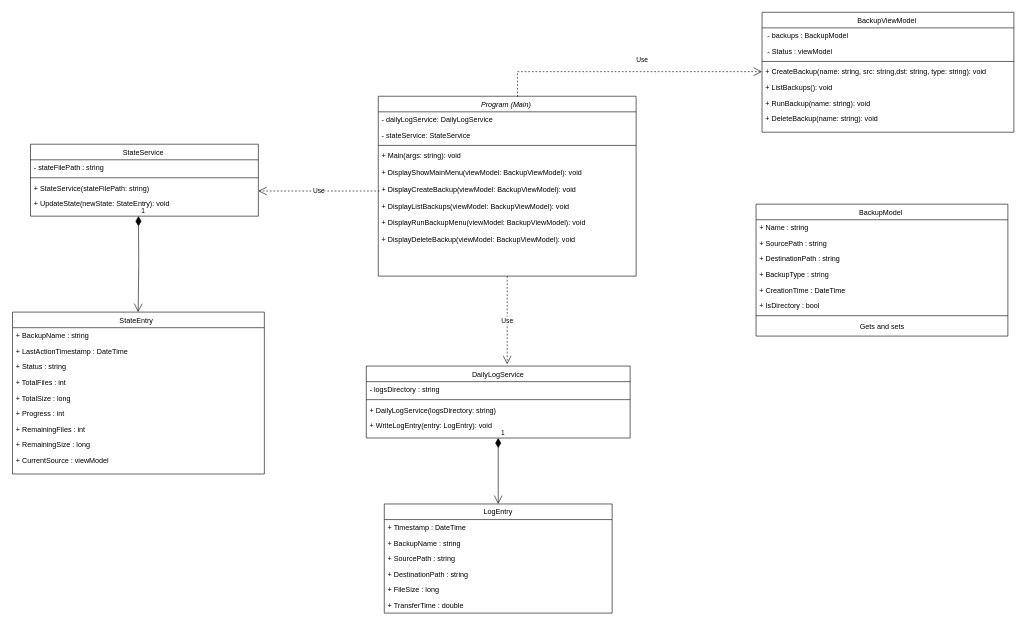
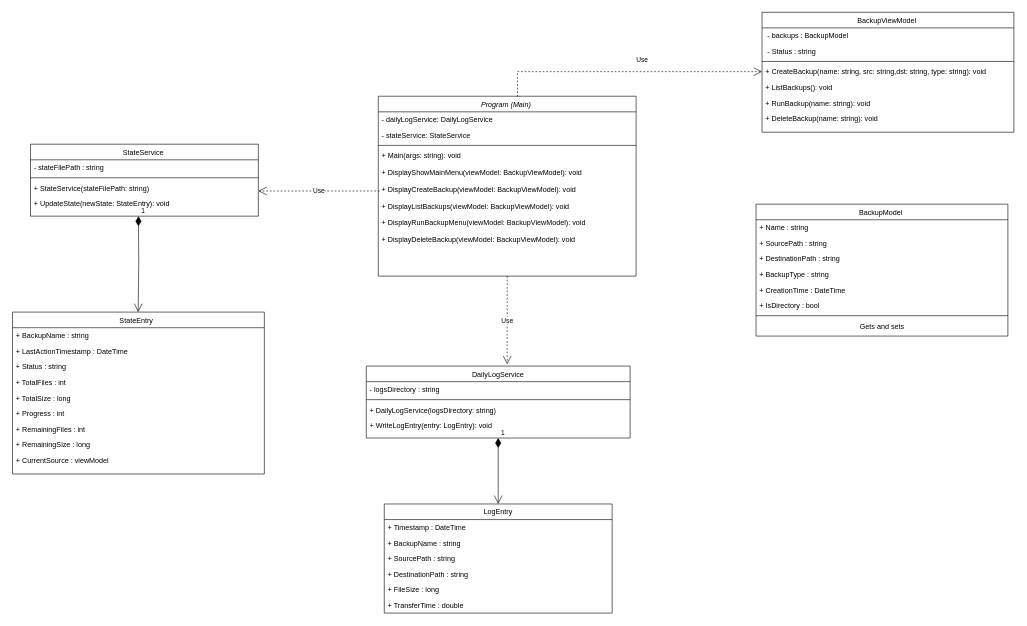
  <mxCell id="0" />
  <mxCell id="1" parent="0" />
  <mxCell id="2" value="Program (Main) " style="swimlane;fontStyle=2;align=center;verticalAlign=top;childLayout=stackLayout;horizontal=1;startSize=26;horizontalStack=0;resizeParent=1;resizeLast=0;collapsible=1;marginBottom=0;rounded=0;shadow=0;strokeWidth=1;" parent="1" vertex="1"><mxGeometry x="630" y="160" width="430" height="300" as="geometry"><mxRectangle x="230" y="140" width="160" height="26" as="alternateBounds" /></mxGeometry></mxCell>
  <mxCell id="3" value="- dailyLogService: DailyLogService " style="text;align=left;verticalAlign=top;spacingLeft=4;spacingRight=4;overflow=hidden;rotatable=0;points=[[0,0.5],[1,0.5]];portConstraint=eastwest;" parent="2" vertex="1"><mxGeometry y="26" width="430" height="26" as="geometry" /></mxCell>
  <mxCell id="4" value="- stateService: StateService " style="text;align=left;verticalAlign=top;spacingLeft=4;spacingRight=4;overflow=hidden;rotatable=0;points=[[0,0.5],[1,0.5]];portConstraint=eastwest;rounded=0;shadow=0;html=0;" parent="2" vertex="1"><mxGeometry y="52" width="430" height="26" as="geometry" /></mxCell>
  <mxCell id="5" value="" style="line;html=1;strokeWidth=1;align=left;verticalAlign=middle;spacingTop=-1;spacingLeft=3;spacingRight=3;rotatable=0;labelPosition=right;points=[];portConstraint=eastwest;" parent="2" vertex="1"><mxGeometry y="78" width="430" height="8" as="geometry" /></mxCell>
  <mxCell id="6" value="+ Main(args: string): void&#10;&#10;+ DisplayShowMainMenu(viewModel: BackupViewModel): void&#10;  &#10;+ DisplayCreateBackup(viewModel: BackupViewModel): void&#10;&#10;+ DisplayListBackups(viewModel: BackupViewModel): void&#10; &#10;+ DisplayRunBackupMenu(viewModel: BackupViewModel): void &#10;  &#10;+ DisplayDeleteBackup(viewModel: BackupViewModel): void   " style="text;align=left;verticalAlign=top;spacingLeft=4;spacingRight=4;overflow=hidden;rotatable=0;points=[[0,0.5],[1,0.5]];portConstraint=eastwest;" parent="2" vertex="1"><mxGeometry y="86" width="430" height="174" as="geometry" /></mxCell>
  <mxCell id="7" value=" LogEntry " style="swimlane;fontStyle=0;align=center;verticalAlign=top;childLayout=stackLayout;horizontal=1;startSize=26;horizontalStack=0;resizeParent=1;resizeLast=0;collapsible=1;marginBottom=0;rounded=0;shadow=0;strokeWidth=1;" parent="1" vertex="1"><mxGeometry x="640" y="840" width="380" height="182" as="geometry"><mxRectangle x="130" y="380" width="160" height="26" as="alternateBounds" /></mxGeometry></mxCell>
  <mxCell id="8" value="+ Timestamp : DateTime " style="text;align=left;verticalAlign=top;spacingLeft=4;spacingRight=4;overflow=hidden;rotatable=0;points=[[0,0.5],[1,0.5]];portConstraint=eastwest;" parent="7" vertex="1"><mxGeometry y="26" width="380" height="26" as="geometry" /></mxCell>
  <mxCell id="9" value="+ BackupName : string  " style="text;align=left;verticalAlign=top;spacingLeft=4;spacingRight=4;overflow=hidden;rotatable=0;points=[[0,0.5],[1,0.5]];portConstraint=eastwest;rounded=0;shadow=0;html=0;" parent="7" vertex="1"><mxGeometry y="52" width="380" height="26" as="geometry" /></mxCell>
  <mxCell id="10" value="+ SourcePath : string " style="text;align=left;verticalAlign=top;spacingLeft=4;spacingRight=4;overflow=hidden;rotatable=0;points=[[0,0.5],[1,0.5]];portConstraint=eastwest;fontStyle=0" parent="7" vertex="1"><mxGeometry y="78" width="380" height="26" as="geometry" /></mxCell>
  <mxCell id="11" value="+ DestinationPath : string&#10; " style="text;align=left;verticalAlign=top;spacingLeft=4;spacingRight=4;overflow=hidden;rotatable=0;points=[[0,0.5],[1,0.5]];portConstraint=eastwest;" parent="7" vertex="1"><mxGeometry y="104" width="380" height="26" as="geometry" /></mxCell>
  <mxCell id="12" value="+ FileSize : long" style="text;align=left;verticalAlign=top;spacingLeft=4;spacingRight=4;overflow=hidden;rotatable=0;points=[[0,0.5],[1,0.5]];portConstraint=eastwest;" vertex="1" parent="7"><mxGeometry y="130" width="380" height="26" as="geometry" /></mxCell>
  <mxCell id="13" value="+ TransferTime : double" style="text;align=left;verticalAlign=top;spacingLeft=4;spacingRight=4;overflow=hidden;rotatable=0;points=[[0,0.5],[1,0.5]];portConstraint=eastwest;" vertex="1" parent="7"><mxGeometry y="156" width="380" height="26" as="geometry" /></mxCell>
  <mxCell id="14" value="DailyLogService" style="swimlane;fontStyle=0;align=center;verticalAlign=top;childLayout=stackLayout;horizontal=1;startSize=26;horizontalStack=0;resizeParent=1;resizeLast=0;collapsible=1;marginBottom=0;rounded=0;shadow=0;strokeWidth=1;" parent="1" vertex="1"><mxGeometry x="610" y="610" width="440" height="120" as="geometry"><mxRectangle x="340" y="380" width="170" height="26" as="alternateBounds" /></mxGeometry></mxCell>
  <mxCell id="15" value="- logsDirectory : string " style="text;align=left;verticalAlign=top;spacingLeft=4;spacingRight=4;overflow=hidden;rotatable=0;points=[[0,0.5],[1,0.5]];portConstraint=eastwest;" parent="14" vertex="1"><mxGeometry y="26" width="440" height="26" as="geometry" /></mxCell>
  <mxCell id="16" value="" style="line;html=1;strokeWidth=1;align=left;verticalAlign=middle;spacingTop=-1;spacingLeft=3;spacingRight=3;rotatable=0;labelPosition=right;points=[];portConstraint=eastwest;" parent="14" vertex="1"><mxGeometry y="52" width="440" height="8" as="geometry" /></mxCell>
  <mxCell id="17" value="+ DailyLogService(logsDirectory: string)  " style="text;align=left;verticalAlign=top;spacingLeft=4;spacingRight=4;overflow=hidden;rotatable=0;points=[[0,0.5],[1,0.5]];portConstraint=eastwest;" vertex="1" parent="14"><mxGeometry y="60" width="440" height="26" as="geometry" /></mxCell>
  <mxCell id="18" value="+ WriteLogEntry(entry: LogEntry): void  " style="text;align=left;verticalAlign=top;spacingLeft=4;spacingRight=4;overflow=hidden;rotatable=0;points=[[0,0.5],[1,0.5]];portConstraint=eastwest;" vertex="1" parent="14"><mxGeometry y="86" width="440" height="26" as="geometry" /></mxCell>
  <mxCell id="19" value="BackupViewModel " style="swimlane;fontStyle=0;align=center;verticalAlign=top;childLayout=stackLayout;horizontal=1;startSize=26;horizontalStack=0;resizeParent=1;resizeLast=0;collapsible=1;marginBottom=0;rounded=0;shadow=0;strokeWidth=1;" parent="1" vertex="1"><mxGeometry x="1270" y="20" width="420" height="200" as="geometry"><mxRectangle x="550" y="140" width="160" height="26" as="alternateBounds" /></mxGeometry></mxCell>
  <mxCell id="20" value=" - backups : BackupModel " style="text;align=left;verticalAlign=top;spacingLeft=4;spacingRight=4;overflow=hidden;rotatable=0;points=[[0,0.5],[1,0.5]];portConstraint=eastwest;" parent="19" vertex="1"><mxGeometry y="26" width="420" height="26" as="geometry" /></mxCell>
- <mxCell id="21" value=" - Status : viewModel " style="text;align=left;verticalAlign=top;spacingLeft=4;spacingRight=4;overflow=hidden;rotatable=0;points=[[0,0.5],[1,0.5]];portConstraint=eastwest;rounded=0;shadow=0;html=0;" parent="19" vertex="1"><mxGeometry y="52" width="420" height="26" as="geometry" /></mxCell>
+ <mxCell id="21" value=" - Status : string " style="text;align=left;verticalAlign=top;spacingLeft=4;spacingRight=4;overflow=hidden;rotatable=0;points=[[0,0.5],[1,0.5]];portConstraint=eastwest;rounded=0;shadow=0;html=0;" parent="19" vertex="1"><mxGeometry y="52" width="420" height="26" as="geometry" /></mxCell>
  <mxCell id="22" value="" style="line;html=1;strokeWidth=1;align=left;verticalAlign=middle;spacingTop=-1;spacingLeft=3;spacingRight=3;rotatable=0;labelPosition=right;points=[];portConstraint=eastwest;" parent="19" vertex="1"><mxGeometry y="78" width="420" height="8" as="geometry" /></mxCell>
  <mxCell id="23" value="+ CreateBackup(name: string, src: string,dst: string, type: string): void " style="text;align=left;verticalAlign=top;spacingLeft=4;spacingRight=4;overflow=hidden;rotatable=0;points=[[0,0.5],[1,0.5]];portConstraint=eastwest;rounded=0;shadow=0;html=0;" parent="19" vertex="1"><mxGeometry y="86" width="420" height="26" as="geometry" /></mxCell>
  <mxCell id="24" value="+ ListBackups(): void" style="text;align=left;verticalAlign=top;spacingLeft=4;spacingRight=4;overflow=hidden;rotatable=0;points=[[0,0.5],[1,0.5]];portConstraint=eastwest;rounded=0;shadow=0;html=0;" parent="19" vertex="1"><mxGeometry y="112" width="420" height="26" as="geometry" /></mxCell>
  <mxCell id="25" value="+ RunBackup(name: string): void  " style="text;align=left;verticalAlign=top;spacingLeft=4;spacingRight=4;overflow=hidden;rotatable=0;points=[[0,0.5],[1,0.5]];portConstraint=eastwest;rounded=0;shadow=0;html=0;" parent="19" vertex="1"><mxGeometry y="138" width="420" height="26" as="geometry" /></mxCell>
  <mxCell id="26" value="+ DeleteBackup(name: string): void " style="text;align=left;verticalAlign=top;spacingLeft=4;spacingRight=4;overflow=hidden;rotatable=0;points=[[0,0.5],[1,0.5]];portConstraint=eastwest;" parent="19" vertex="1"><mxGeometry y="164" width="420" height="26" as="geometry" /></mxCell>
  <mxCell id="27" value="BackupModel " style="swimlane;fontStyle=0;align=center;verticalAlign=top;childLayout=stackLayout;horizontal=1;startSize=26;horizontalStack=0;resizeParent=1;resizeLast=0;collapsible=1;marginBottom=0;rounded=0;shadow=0;strokeWidth=1;" vertex="1" parent="1"><mxGeometry x="1260" y="340" width="420" height="220" as="geometry"><mxRectangle x="550" y="140" width="160" height="26" as="alternateBounds" /></mxGeometry></mxCell>
  <mxCell id="28" value="+ Name : string" style="text;align=left;verticalAlign=top;spacingLeft=4;spacingRight=4;overflow=hidden;rotatable=0;points=[[0,0.5],[1,0.5]];portConstraint=eastwest;" vertex="1" parent="27"><mxGeometry y="26" width="420" height="26" as="geometry" /></mxCell>
  <mxCell id="29" value="+ SourcePath : string&#10; " style="text;align=left;verticalAlign=top;spacingLeft=4;spacingRight=4;overflow=hidden;rotatable=0;points=[[0,0.5],[1,0.5]];portConstraint=eastwest;rounded=0;shadow=0;html=0;" vertex="1" parent="27"><mxGeometry y="52" width="420" height="26" as="geometry" /></mxCell>
  <mxCell id="30" value="+ DestinationPath : string " style="text;align=left;verticalAlign=top;spacingLeft=4;spacingRight=4;overflow=hidden;rotatable=0;points=[[0,0.5],[1,0.5]];portConstraint=eastwest;rounded=0;shadow=0;html=0;" vertex="1" parent="27"><mxGeometry y="78" width="420" height="26" as="geometry" /></mxCell>
  <mxCell id="31" value="+ BackupType : string " style="text;align=left;verticalAlign=top;spacingLeft=4;spacingRight=4;overflow=hidden;rotatable=0;points=[[0,0.5],[1,0.5]];portConstraint=eastwest;rounded=0;shadow=0;html=0;" vertex="1" parent="27"><mxGeometry y="104" width="420" height="26" as="geometry" /></mxCell>
  <mxCell id="32" value="+ CreationTime : DateTime  " style="text;align=left;verticalAlign=top;spacingLeft=4;spacingRight=4;overflow=hidden;rotatable=0;points=[[0,0.5],[1,0.5]];portConstraint=eastwest;rounded=0;shadow=0;html=0;" vertex="1" parent="27"><mxGeometry y="130" width="420" height="26" as="geometry" /></mxCell>
  <mxCell id="33" value="+ IsDirectory : bool  " style="text;align=left;verticalAlign=top;spacingLeft=4;spacingRight=4;overflow=hidden;rotatable=0;points=[[0,0.5],[1,0.5]];portConstraint=eastwest;" vertex="1" parent="27"><mxGeometry y="156" width="420" height="26" as="geometry" /></mxCell>
  <mxCell id="34" value="" style="line;html=1;strokeWidth=1;align=left;verticalAlign=middle;spacingTop=-1;spacingLeft=3;spacingRight=3;rotatable=0;labelPosition=right;points=[];portConstraint=eastwest;" vertex="1" parent="27"><mxGeometry y="182" width="420" height="8" as="geometry" /></mxCell>
  <mxCell id="35" value="Gets and sets" style="text;html=1;align=center;verticalAlign=middle;resizable=0;points=[];autosize=1;strokeColor=none;fillColor=none;" vertex="1" parent="27"><mxGeometry y="190" width="420" height="30" as="geometry" /></mxCell>
  <mxCell id="36" value="StateService " style="swimlane;fontStyle=0;align=center;verticalAlign=top;childLayout=stackLayout;horizontal=1;startSize=26;horizontalStack=0;resizeParent=1;resizeLast=0;collapsible=1;marginBottom=0;rounded=0;shadow=0;strokeWidth=1;" vertex="1" parent="1"><mxGeometry x="50" y="240" width="380" height="120" as="geometry"><mxRectangle x="130" y="380" width="160" height="26" as="alternateBounds" /></mxGeometry></mxCell>
  <mxCell id="37" value="- stateFilePath : string" style="text;align=left;verticalAlign=top;spacingLeft=4;spacingRight=4;overflow=hidden;rotatable=0;points=[[0,0.5],[1,0.5]];portConstraint=eastwest;" vertex="1" parent="36"><mxGeometry y="26" width="380" height="26" as="geometry" /></mxCell>
  <mxCell id="38" value="" style="line;html=1;strokeWidth=1;align=left;verticalAlign=middle;spacingTop=-1;spacingLeft=3;spacingRight=3;rotatable=0;labelPosition=right;points=[];portConstraint=eastwest;" vertex="1" parent="36"><mxGeometry y="52" width="380" height="8" as="geometry" /></mxCell>
  <mxCell id="39" value="+ StateService(stateFilePath: string) " style="text;align=left;verticalAlign=top;spacingLeft=4;spacingRight=4;overflow=hidden;rotatable=0;points=[[0,0.5],[1,0.5]];portConstraint=eastwest;rounded=0;shadow=0;html=0;" vertex="1" parent="36"><mxGeometry y="60" width="380" height="26" as="geometry" /></mxCell>
  <mxCell id="40" value="+ UpdateState(newState: StateEntry): void " style="text;align=left;verticalAlign=top;spacingLeft=4;spacingRight=4;overflow=hidden;rotatable=0;points=[[0,0.5],[1,0.5]];portConstraint=eastwest;fontStyle=0" vertex="1" parent="36"><mxGeometry y="86" width="380" height="26" as="geometry" /></mxCell>
  <mxCell id="41" value="StateEntry  " style="swimlane;fontStyle=0;align=center;verticalAlign=top;childLayout=stackLayout;horizontal=1;startSize=26;horizontalStack=0;resizeParent=1;resizeLast=0;collapsible=1;marginBottom=0;rounded=0;shadow=0;strokeWidth=1;" vertex="1" parent="1"><mxGeometry x="20" y="520" width="420" height="270" as="geometry"><mxRectangle x="550" y="140" width="160" height="26" as="alternateBounds" /></mxGeometry></mxCell>
  <mxCell id="42" value="+ BackupName : string" style="text;align=left;verticalAlign=top;spacingLeft=4;spacingRight=4;overflow=hidden;rotatable=0;points=[[0,0.5],[1,0.5]];portConstraint=eastwest;" vertex="1" parent="41"><mxGeometry y="26" width="420" height="26" as="geometry" /></mxCell>
  <mxCell id="43" value="+ LastActionTimestamp : DateTime   " style="text;align=left;verticalAlign=top;spacingLeft=4;spacingRight=4;overflow=hidden;rotatable=0;points=[[0,0.5],[1,0.5]];portConstraint=eastwest;rounded=0;shadow=0;html=0;" vertex="1" parent="41"><mxGeometry y="52" width="420" height="26" as="geometry" /></mxCell>
  <mxCell id="44" value="+ Status : string  " style="text;align=left;verticalAlign=top;spacingLeft=4;spacingRight=4;overflow=hidden;rotatable=0;points=[[0,0.5],[1,0.5]];portConstraint=eastwest;rounded=0;shadow=0;html=0;" vertex="1" parent="41"><mxGeometry y="78" width="420" height="26" as="geometry" /></mxCell>
  <mxCell id="45" value="+ TotalFiles : int " style="text;align=left;verticalAlign=top;spacingLeft=4;spacingRight=4;overflow=hidden;rotatable=0;points=[[0,0.5],[1,0.5]];portConstraint=eastwest;rounded=0;shadow=0;html=0;" vertex="1" parent="41"><mxGeometry y="104" width="420" height="26" as="geometry" /></mxCell>
  <mxCell id="46" value="+ TotalSize : long  " style="text;align=left;verticalAlign=top;spacingLeft=4;spacingRight=4;overflow=hidden;rotatable=0;points=[[0,0.5],[1,0.5]];portConstraint=eastwest;rounded=0;shadow=0;html=0;" vertex="1" parent="41"><mxGeometry y="130" width="420" height="26" as="geometry" /></mxCell>
  <mxCell id="47" value="+ Progress : int  " style="text;align=left;verticalAlign=top;spacingLeft=4;spacingRight=4;overflow=hidden;rotatable=0;points=[[0,0.5],[1,0.5]];portConstraint=eastwest;" vertex="1" parent="41"><mxGeometry y="156" width="420" height="26" as="geometry" /></mxCell>
  <mxCell id="48" value="+ RemainingFiles : int&#10; " style="text;align=left;verticalAlign=top;spacingLeft=4;spacingRight=4;overflow=hidden;rotatable=0;points=[[0,0.5],[1,0.5]];portConstraint=eastwest;" vertex="1" parent="41"><mxGeometry y="182" width="420" height="26" as="geometry" /></mxCell>
  <mxCell id="49" value="+ RemainingSize : long&#10; " style="text;align=left;verticalAlign=top;spacingLeft=4;spacingRight=4;overflow=hidden;rotatable=0;points=[[0,0.5],[1,0.5]];portConstraint=eastwest;" vertex="1" parent="41"><mxGeometry y="208" width="420" height="26" as="geometry" /></mxCell>
  <mxCell id="50" value="+ CurrentSource : viewModel " style="text;align=left;verticalAlign=top;spacingLeft=4;spacingRight=4;overflow=hidden;rotatable=0;points=[[0,0.5],[1,0.5]];portConstraint=eastwest;" vertex="1" parent="41"><mxGeometry y="234" width="420" height="26" as="geometry" /></mxCell>
  <mxCell id="51" value="Use" style="endArrow=open;endSize=12;dashed=1;html=1;rounded=0;entryX=0;entryY=0.5;entryDx=0;entryDy=0;exitX=0.54;exitY=0.003;exitDx=0;exitDy=0;exitPerimeter=0;" edge="1" parent="1" source="2" target="23"><mxGeometry x="0.111" y="19" width="160" relative="1" as="geometry"><mxPoint x="870" y="120" as="sourcePoint" /><mxPoint x="1260" y="119" as="targetPoint" /><Array as="points"><mxPoint x="862" y="119" /></Array><mxPoint as="offset" /></mxGeometry></mxCell>
  <mxCell id="52" value="Use" style="endArrow=open;endSize=12;dashed=1;html=1;rounded=0;exitX=0.5;exitY=1;exitDx=0;exitDy=0;entryX=0.534;entryY=-0.025;entryDx=0;entryDy=0;entryPerimeter=0;" edge="1" parent="1" source="2" target="14"><mxGeometry width="160" relative="1" as="geometry"><mxPoint x="940" y="390" as="sourcePoint" /><mxPoint x="1100" y="390" as="targetPoint" /></mxGeometry></mxCell>
  <mxCell id="53" value="Use" style="endArrow=open;endSize=12;dashed=1;html=1;rounded=0;exitX=0.005;exitY=0.414;exitDx=0;exitDy=0;exitPerimeter=0;entryX=1;entryY=0.694;entryDx=0;entryDy=0;entryPerimeter=0;" edge="1" parent="1" source="6" target="39"><mxGeometry width="160" relative="1" as="geometry"><mxPoint x="550" y="480" as="sourcePoint" /><mxPoint x="710" y="480" as="targetPoint" /></mxGeometry></mxCell>
  <mxCell id="54" value="1" style="endArrow=open;html=1;endSize=12;startArrow=diamondThin;startSize=14;startFill=1;edgeStyle=orthogonalEdgeStyle;align=left;verticalAlign=bottom;rounded=0;exitX=0.5;exitY=1;exitDx=0;exitDy=0;entryX=0.5;entryY=0;entryDx=0;entryDy=0;" edge="1" parent="1" source="14" target="7"><mxGeometry x="-1" y="3" relative="1" as="geometry"><mxPoint x="830" y="790" as="sourcePoint" /><mxPoint x="830" y="910" as="targetPoint" /><Array as="points" /></mxGeometry></mxCell>
  <mxCell id="55" value="1" style="endArrow=open;html=1;endSize=12;startArrow=diamondThin;startSize=14;startFill=1;edgeStyle=orthogonalEdgeStyle;align=left;verticalAlign=bottom;rounded=0;entryX=0.524;entryY=0;entryDx=0;entryDy=0;entryPerimeter=0;" edge="1" parent="1"><mxGeometry x="-1" y="3" relative="1" as="geometry"><mxPoint x="230" y="360" as="sourcePoint" /><mxPoint x="229.5" y="520" as="targetPoint" /><Array as="points" /></mxGeometry></mxCell>
